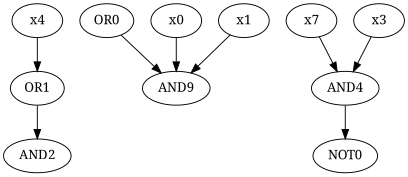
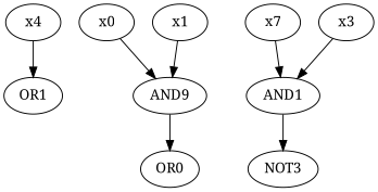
  digraph {
    fontname="Noto Serif"
    node [fontname="Noto Serif"]
    edge [fontname="Noto Serif"]
    OR1
-   AND2
    n3 [label=AND9]
    OR0
    x0
    x1
-   AND1 [label=AND4]
-   NOT0
+   AND1
+   NOT0 [label=NOT3]
    n9 [label=x7]
    x3
    x4
-   OR1 -> AND2
-   OR0 -> n3
+   n3 -> OR0
    x0 -> n3
    x1 -> n3
    AND1 -> NOT0
    n9 -> AND1
    x3 -> AND1
    x4 -> OR1
  }
